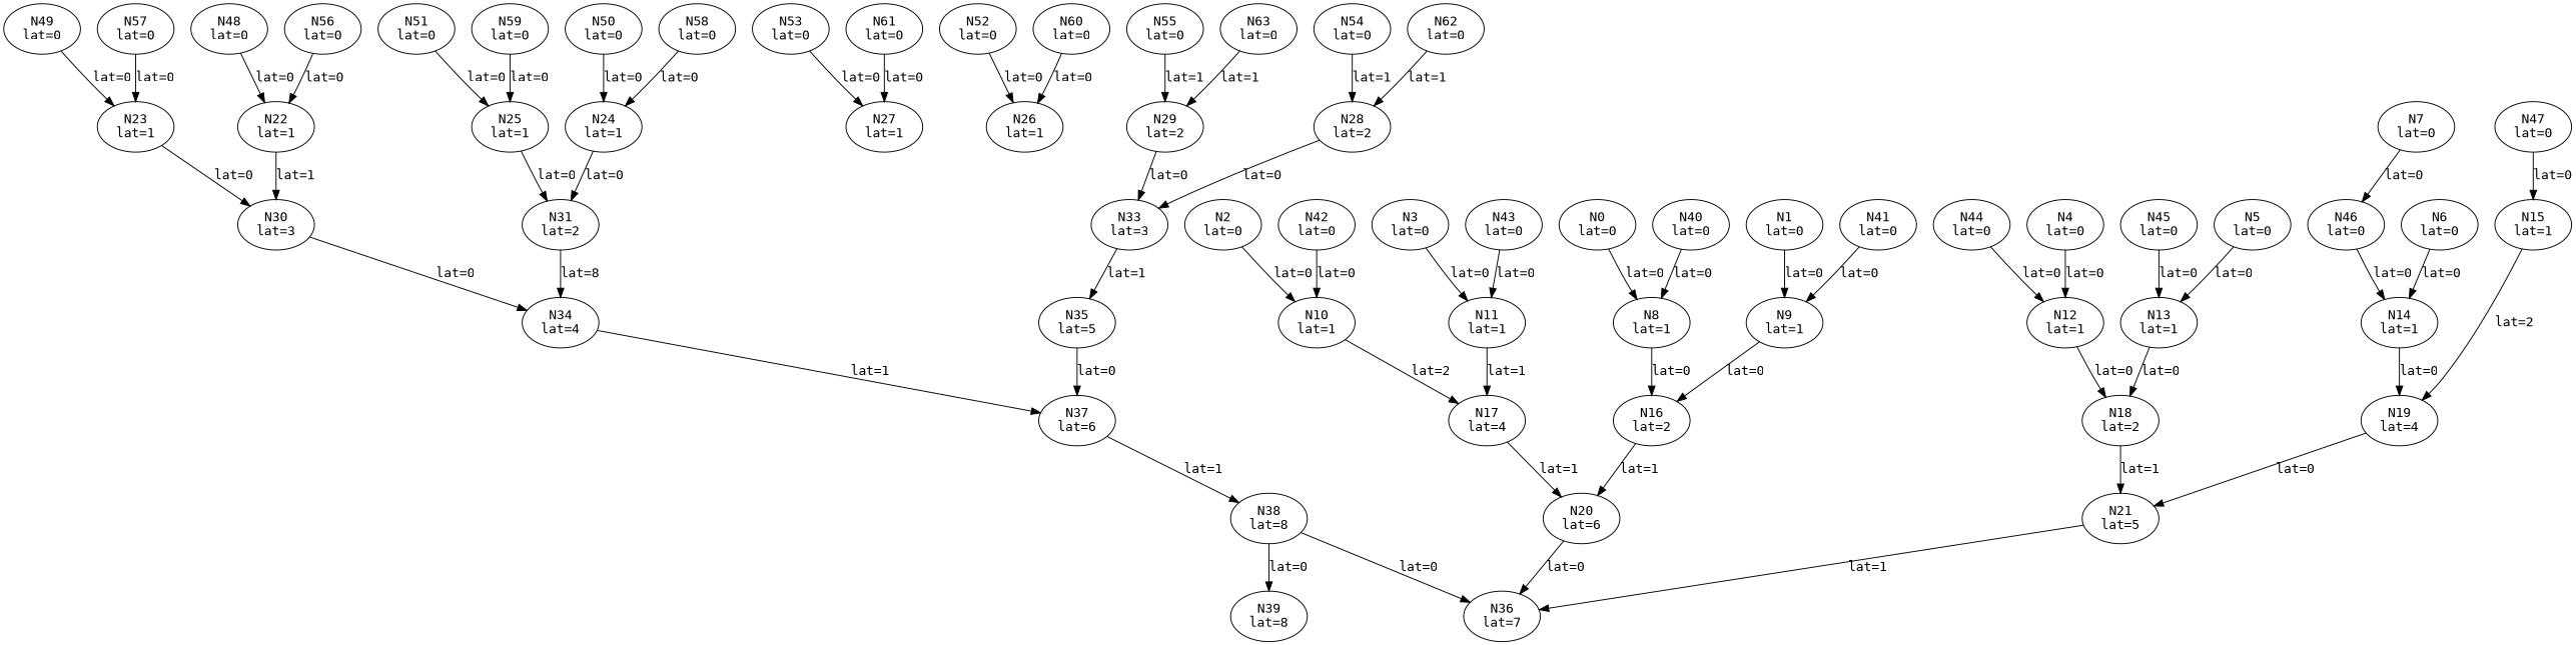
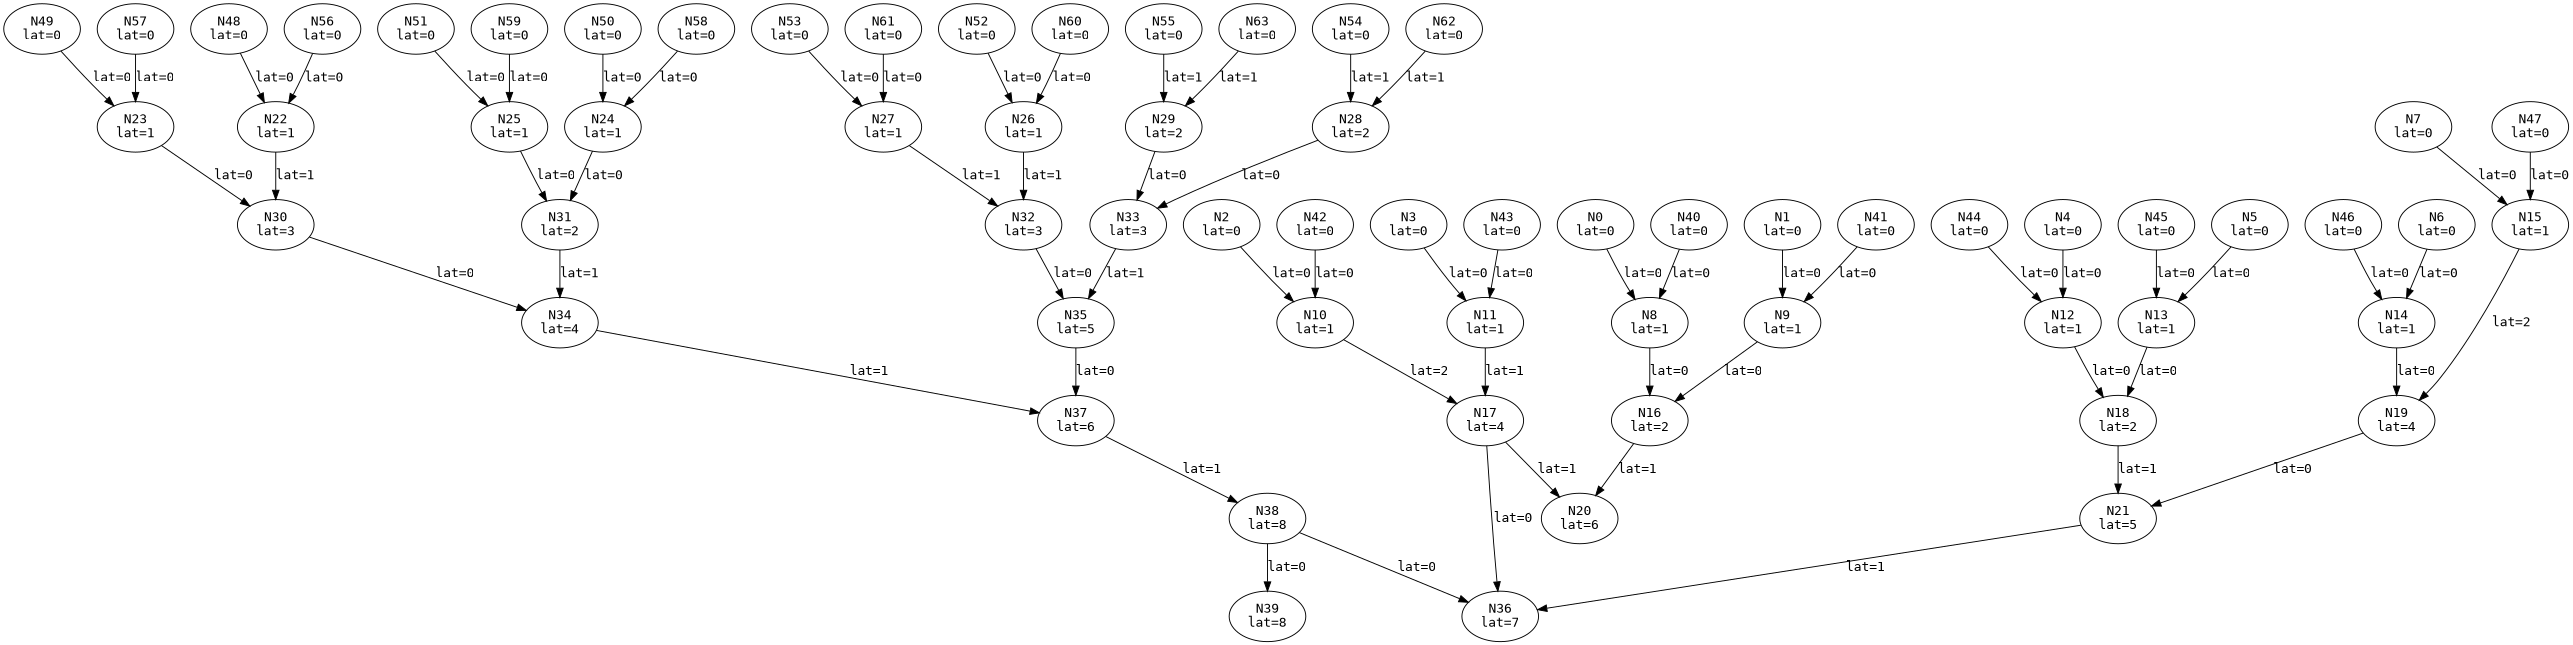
  digraph {
    fontname="DejaVu Sans Mono"
    node [fontname="DejaVu Sans Mono"]
    edge [fontname="DejaVu Sans Mono"]
    N0 [label="\N\nlat=0"]
    N8 [label="\N\nlat=1"]
    N16 [label="\N\nlat=2"]
    N1 [label="\N\nlat=0"]
    N9 [label="\N\nlat=1"]
    N2 [label="\N\nlat=0"]
    N10 [label="\N\nlat=1"]
    N17 [label="\N\nlat=4"]
    N3 [label="\N\nlat=0"]
    N11 [label="\N\nlat=1"]
    N4 [label="\N\nlat=0"]
    N12 [label="\N\nlat=1"]
    N18 [label="\N\nlat=2"]
    N5 [label="\N\nlat=0"]
    N13 [label="\N\nlat=1"]
    N6 [label="\N\nlat=0"]
    N14 [label="\N\nlat=1"]
    N19 [label="\N\nlat=4"]
    N7 [label="\N\nlat=0"]
    N15 [label="\N\nlat=1"]
    N40 [label="\N\nlat=0"]
    N41 [label="\N\nlat=0"]
    N42 [label="\N\nlat=0"]
    N43 [label="\N\nlat=0"]
    N44 [label="\N\nlat=0"]
    N45 [label="\N\nlat=0"]
    N46 [label="\N\nlat=0"]
    N47 [label="\N\nlat=0"]
    N48 [label="\N\nlat=0"]
    N22 [label="\N\nlat=1"]
    N30 [label="\N\nlat=3"]
    N49 [label="\N\nlat=0"]
    N23 [label="\N\nlat=1"]
    N50 [label="\N\nlat=0"]
    N24 [label="\N\nlat=1"]
    N31 [label="\N\nlat=2"]
    N51 [label="\N\nlat=0"]
    N25 [label="\N\nlat=1"]
    N52 [label="\N\nlat=0"]
    N26 [label="\N\nlat=1"]
+   N32 [label="\N\nlat=3"]
    N53 [label="\N\nlat=0"]
    N27 [label="\N\nlat=1"]
    N54 [label="\N\nlat=0"]
    N28 [label="\N\nlat=2"]
    N33 [label="\N\nlat=3"]
    N55 [label="\N\nlat=0"]
    N29 [label="\N\nlat=2"]
    N56 [label="\N\nlat=0"]
    N57 [label="\N\nlat=0"]
    N58 [label="\N\nlat=0"]
    N59 [label="\N\nlat=0"]
    N60 [label="\N\nlat=0"]
    N61 [label="\N\nlat=0"]
    N62 [label="\N\nlat=0"]
    N63 [label="\N\nlat=0"]
    N39 [label="\N\nlat=8"]
    N38 [label="\N\nlat=8"]
    N36 [label="\N\nlat=7"]
    N20 [label="\N\nlat=6"]
    N21 [label="\N\nlat=5"]
    N34 [label="\N\nlat=4"]
    N35 [label="\N\nlat=5"]
    N37 [label="\N\nlat=6"]
    N0 -> N8 [label="lat=0"]
    N8 -> N16 [label="lat=0"]
    N16 -> N20 [label="lat=1"]
    N1 -> N9 [label="lat=0"]
    N9 -> N16 [label="lat=0"]
    N2 -> N10 [label="lat=0"]
    N10 -> N17 [label="lat=2"]
    N17 -> N20 [label="lat=1"]
    N3 -> N11 [label="lat=0"]
    N11 -> N17 [label="lat=1"]
    N4 -> N12 [label="lat=0"]
    N12 -> N18 [label="lat=0"]
    N18 -> N21 [label="lat=1"]
    N5 -> N13 [label="lat=0"]
    N13 -> N18 [label="lat=0"]
    N6 -> N14 [label="lat=0"]
    N14 -> N19 [label="lat=0"]
    N19 -> N21 [label="lat=0"]
-   N7 -> N46 [label="lat=0"]
+   N7 -> N15 [label="lat=0"]
    N15 -> N19 [label="lat=2"]
    N40 -> N8 [label="lat=0"]
    N41 -> N9 [label="lat=0"]
    N42 -> N10 [label="lat=0"]
    N43 -> N11 [label="lat=0"]
    N44 -> N12 [label="lat=0"]
    N45 -> N13 [label="lat=0"]
    N46 -> N14 [label="lat=0"]
    N47 -> N15 [label="lat=0"]
    N48 -> N22 [label="lat=0"]
    N22 -> N30 [label="lat=1"]
    N30 -> N34 [label="lat=0"]
    N49 -> N23 [label="lat=0"]
    N23 -> N30 [label="lat=0"]
    N50 -> N24 [label="lat=0"]
    N24 -> N31 [label="lat=0"]
-   N31 -> N34 [label="lat=8"]
+   N31 -> N34 [label="lat=1"]
    N51 -> N25 [label="lat=0"]
    N25 -> N31 [label="lat=0"]
    N52 -> N26 [label="lat=0"]
+   N26 -> N32 [label="lat=1"]
+   N32 -> N35 [label="lat=0"]
    N53 -> N27 [label="lat=0"]
+   N27 -> N32 [label="lat=1"]
    N54 -> N28 [label="lat=1"]
    N28 -> N33 [label="lat=0"]
    N33 -> N35 [label="lat=1"]
    N55 -> N29 [label="lat=1"]
    N29 -> N33 [label="lat=0"]
    N56 -> N22 [label="lat=0"]
    N57 -> N23 [label="lat=0"]
    N58 -> N24 [label="lat=0"]
    N59 -> N25 [label="lat=0"]
    N60 -> N26 [label="lat=0"]
    N61 -> N27 [label="lat=0"]
    N62 -> N28 [label="lat=1"]
    N63 -> N29 [label="lat=1"]
    N38 -> N39 [label="lat=0"]
    N38 -> N36 [label="lat=0"]
-   N20 -> N36 [label="lat=0"]
+   N17 -> N36 [label="lat=0"]
    N21 -> N36 [label="lat=1"]
    N34 -> N37 [label="lat=1"]
    N35 -> N37 [label="lat=0"]
    N37 -> N38 [label="lat=1"]
  }
